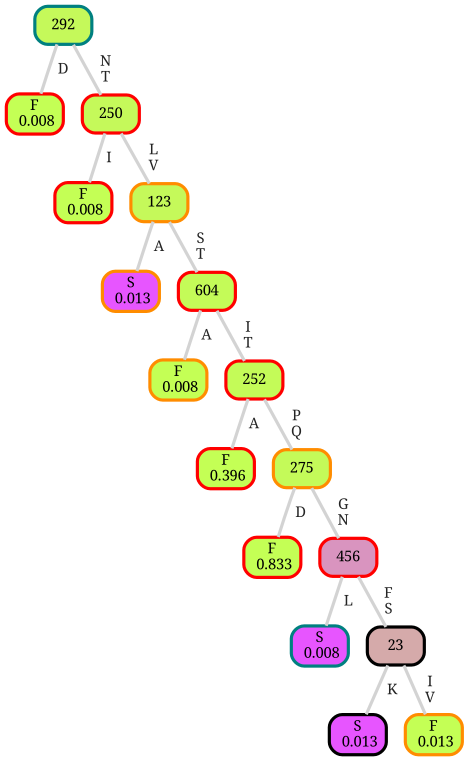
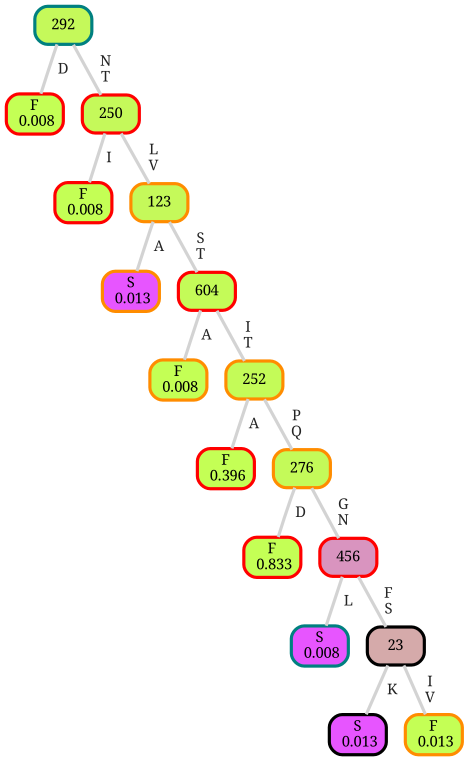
  graph {
    fontname="Noto Serif"
    ranksep="0 equally"
    splines=straight
    node [color=red fillcolor="#c4ff55" fontcolor=black fontname="Noto Serif" penwidth=3 shape=box style="filled, rounded"]
    edge [color=lightgray fontcolor=grey14 fontname="Noto Serif" fontweight=bold penwidth=3]
    n1 [label="F\n 0.008"]
    n2 [color=teal fillcolor="#c5f95a" label=292]
    n3 [fillcolor="#c5f95a" label=250]
    n4 [label="F\n 0.008"]
    n5 [color=darkorange fillcolor="#c5f95a" label=123]
    n6 [color=darkorange fillcolor="#e755ff" label="S\n 0.013"]
    n7 [fillcolor="#c4fb58" label=604]
    n8 [color=darkorange label="F\n 0.008"]
-   n9 [fillcolor="#c4fb58" label=252]
+   n9 [color=darkorange fillcolor="#c4fb58" label=252]
    n10 [label="F\n 0.396"]
-   n11 [color=darkorange fillcolor="#c4fa59" label=275]
+   n11 [color=darkorange fillcolor="#c4fa59" label=276]
    n12 [label="F\n 0.833"]
    n13 [fillcolor="#d994bf" label=456]
    n14 [color=teal fillcolor="#e755ff" label="S\n 0.008"]
    n15 [color=black fillcolor="#d5aaaa" label=23]
    n16 [color=black fillcolor="#e755ff" label="S\n 0.013"]
    n17 [color=darkorange label="F\n 0.013"]
    subgraph sub_1 {
      rank=same
    }
    n2 -- n1 [label=" D"]
    n2 -- n3 [label=" N\n T"]
    n3 -- n4 [label=" I"]
    n3 -- n5 [label=" L\n V"]
    n5 -- n6 [label=" A"]
    n5 -- n7 [label=" S\n T"]
    n7 -- n8 [label=" A"]
    n7 -- n9 [label=" I\n T"]
    n9 -- n10 [label=" A"]
    n9 -- n11 [label=" P\n Q"]
    n11 -- n12 [label=" D"]
    n11 -- n13 [label=" G\n N"]
    n13 -- n14 [label=" L"]
    n13 -- n15 [label=" F\n S"]
    n15 -- n16 [label=" K"]
    n15 -- n17 [label=" I\n V"]
  }
